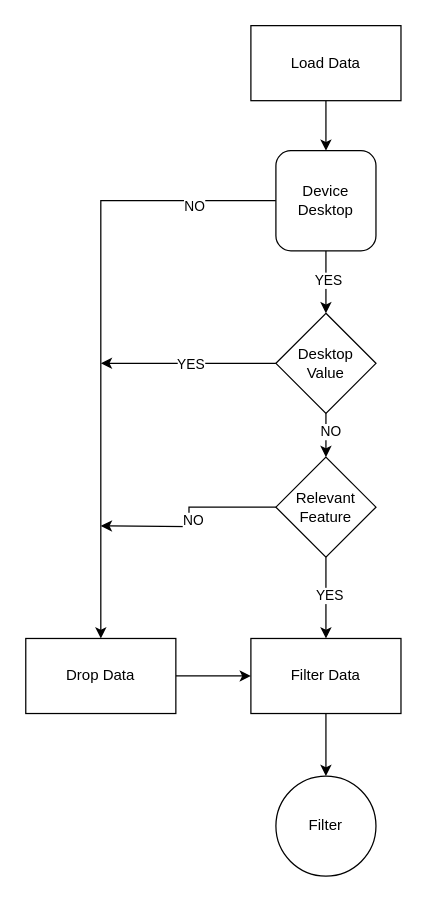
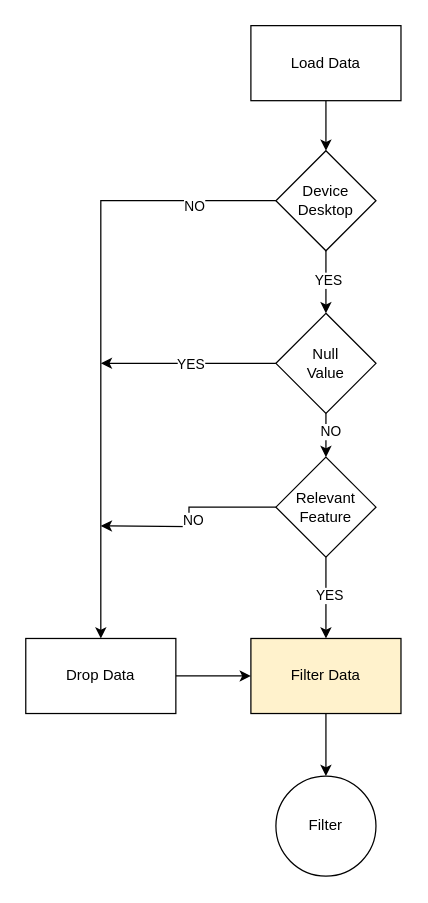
  <mxCell id="0" />
  <mxCell id="1" parent="0" />
  <mxCell id="2" value="" style="edgeStyle=orthogonalEdgeStyle;rounded=0;orthogonalLoop=1;jettySize=auto;html=1;" edge="1" parent="1" source="3" target="8"><mxGeometry relative="1" as="geometry" /></mxCell>
  <mxCell id="3" value="Load Data" style="whiteSpace=wrap;html=1;" vertex="1" parent="1"><mxGeometry x="200" y="20" width="120" height="60" as="geometry" /></mxCell>
  <mxCell id="4" value="" style="edgeStyle=orthogonalEdgeStyle;rounded=0;orthogonalLoop=1;jettySize=auto;html=1;" edge="1" parent="1" source="8" target="13"><mxGeometry relative="1" as="geometry" /></mxCell>
  <mxCell id="5" value="YES" style="edgeLabel;html=1;align=center;verticalAlign=middle;resizable=0;points=[];" vertex="1" connectable="0" parent="4"><mxGeometry x="-0.08" y="1" relative="1" as="geometry"><mxPoint as="offset" /></mxGeometry></mxCell>
  <mxCell id="6" style="edgeStyle=orthogonalEdgeStyle;rounded=0;orthogonalLoop=1;jettySize=auto;html=1;exitX=0;exitY=0.5;exitDx=0;exitDy=0;entryX=0.5;entryY=0;entryDx=0;entryDy=0;" edge="1" parent="1" source="8" target="23"><mxGeometry relative="1" as="geometry" /></mxCell>
  <mxCell id="7" value="NO" style="edgeLabel;html=1;align=center;verticalAlign=middle;resizable=0;points=[];" vertex="1" connectable="0" parent="6"><mxGeometry x="-0.731" y="4" relative="1" as="geometry"><mxPoint as="offset" /></mxGeometry></mxCell>
- <mxCell id="8" value="Device&lt;br&gt;Desktop" style="whiteSpace=wrap;html=1;rounded=1;" vertex="1" parent="1"><mxGeometry x="220" y="120" width="80" height="80" as="geometry" /></mxCell>
+ <mxCell id="8" value="Device&lt;br&gt;Desktop" style="rhombus;whiteSpace=wrap;html=1;" vertex="1" parent="1"><mxGeometry x="220" y="120" width="80" height="80" as="geometry" /></mxCell>
  <mxCell id="9" value="" style="edgeStyle=orthogonalEdgeStyle;rounded=0;orthogonalLoop=1;jettySize=auto;html=1;" edge="1" parent="1" source="13" target="18"><mxGeometry relative="1" as="geometry" /></mxCell>
  <mxCell id="10" value="NO" style="edgeLabel;html=1;align=center;verticalAlign=middle;resizable=0;points=[];" vertex="1" connectable="0" parent="9"><mxGeometry x="-0.36" y="3" relative="1" as="geometry"><mxPoint as="offset" /></mxGeometry></mxCell>
  <mxCell id="11" style="edgeStyle=orthogonalEdgeStyle;rounded=0;orthogonalLoop=1;jettySize=auto;html=1;" edge="1" parent="1" source="13"><mxGeometry relative="1" as="geometry"><mxPoint x="80" y="290" as="targetPoint" /></mxGeometry></mxCell>
  <mxCell id="12" value="YES" style="edgeLabel;html=1;align=center;verticalAlign=middle;resizable=0;points=[];" vertex="1" connectable="0" parent="11"><mxGeometry x="-0.018" relative="1" as="geometry"><mxPoint as="offset" /></mxGeometry></mxCell>
- <mxCell id="13" value="&lt;div&gt;Desktop&lt;/div&gt;&lt;div&gt;Value&lt;br&gt;&lt;/div&gt;" style="rhombus;whiteSpace=wrap;html=1;" vertex="1" parent="1"><mxGeometry x="220" y="250" width="80" height="80" as="geometry" /></mxCell>
+ <mxCell id="13" value="&lt;div&gt;Null&lt;/div&gt;&lt;div&gt;Value&lt;br&gt;&lt;/div&gt;" style="rhombus;whiteSpace=wrap;html=1;" vertex="1" parent="1"><mxGeometry x="220" y="250" width="80" height="80" as="geometry" /></mxCell>
  <mxCell id="14" value="" style="edgeStyle=orthogonalEdgeStyle;rounded=0;orthogonalLoop=1;jettySize=auto;html=1;" edge="1" parent="1" source="18" target="20"><mxGeometry relative="1" as="geometry" /></mxCell>
  <mxCell id="15" value="YES" style="edgeLabel;html=1;align=center;verticalAlign=middle;resizable=0;points=[];" vertex="1" connectable="0" parent="14"><mxGeometry x="-0.08" y="2" relative="1" as="geometry"><mxPoint as="offset" /></mxGeometry></mxCell>
  <mxCell id="16" style="edgeStyle=orthogonalEdgeStyle;rounded=0;orthogonalLoop=1;jettySize=auto;html=1;" edge="1" parent="1" source="18"><mxGeometry relative="1" as="geometry"><mxPoint x="80" y="420" as="targetPoint" /></mxGeometry></mxCell>
  <mxCell id="17" value="NO" style="edgeLabel;html=1;align=center;verticalAlign=middle;resizable=0;points=[];" vertex="1" connectable="0" parent="16"><mxGeometry x="0.025" y="3" relative="1" as="geometry"><mxPoint as="offset" /></mxGeometry></mxCell>
  <mxCell id="18" value="Relevant&lt;br&gt;Feature" style="rhombus;whiteSpace=wrap;html=1;" vertex="1" parent="1"><mxGeometry x="220" y="365" width="80" height="80" as="geometry" /></mxCell>
  <mxCell id="19" value="" style="edgeStyle=orthogonalEdgeStyle;rounded=0;orthogonalLoop=1;jettySize=auto;html=1;" edge="1" parent="1" source="20" target="21"><mxGeometry relative="1" as="geometry" /></mxCell>
- <mxCell id="20" value="Filter Data" style="whiteSpace=wrap;html=1;" vertex="1" parent="1"><mxGeometry x="200" y="510" width="120" height="60" as="geometry" /></mxCell>
+ <mxCell id="20" value="Filter Data" style="whiteSpace=wrap;html=1;fillColor=#fff2cc;" vertex="1" parent="1"><mxGeometry x="200" y="510" width="120" height="60" as="geometry" /></mxCell>
  <mxCell id="21" value="Filter" style="ellipse;whiteSpace=wrap;html=1;" vertex="1" parent="1"><mxGeometry x="220" y="620" width="80" height="80" as="geometry" /></mxCell>
  <mxCell id="22" style="edgeStyle=orthogonalEdgeStyle;rounded=0;orthogonalLoop=1;jettySize=auto;html=1;entryX=0;entryY=0.5;entryDx=0;entryDy=0;" edge="1" parent="1" source="23" target="20"><mxGeometry relative="1" as="geometry" /></mxCell>
  <mxCell id="23" value="Drop Data" style="whiteSpace=wrap;html=1;" vertex="1" parent="1"><mxGeometry x="20" y="510" width="120" height="60" as="geometry" /></mxCell>
